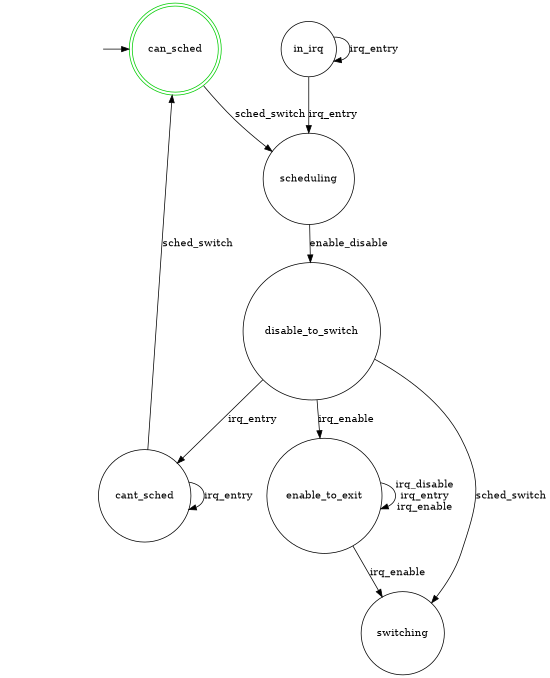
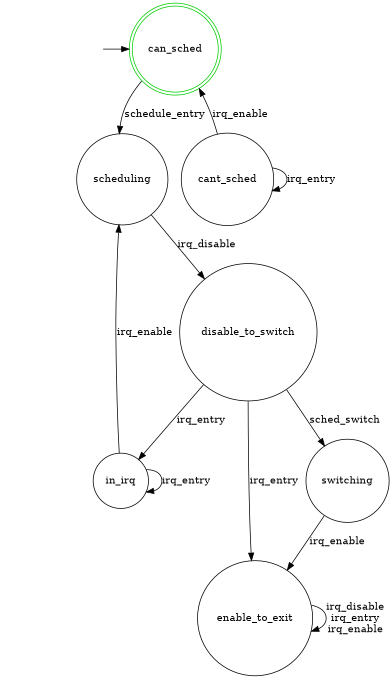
  digraph {
    node [shape=circle]
    __init_can_sched [shape=plaintext style=invis]
    n2 [color=green3 label=can_sched shape=doublecircle]
    n3 [label=cant_sched]
    n4 [label=disable_to_switch]
    n5 [label=enable_to_exit]
    n6 [label=in_irq]
    n7 [label=scheduling]
    n8 [label=switching]
    subgraph sub_1 {
      __init_can_sched
    }
    subgraph sub_2 {
      n2
    }
    subgraph sub_3 {
      n2
    }
    subgraph sub_4 {
      n3
    }
    subgraph sub_5 {
      n4
    }
    subgraph sub_6 {
      n5
    }
    subgraph sub_7 {
      n6
    }
    subgraph sub_8 {
      n7
    }
    subgraph sub_9 {
      n8
    }
    subgraph sub_10 {
      rank=min
      __init_can_sched
      n2
    }
    __init_can_sched -> n2
-   n2 -> n7 [label=sched_switch]
-   n3 -> n2 [label=sched_switch]
+   n2 -> n7 [label=schedule_entry]
+   n3 -> n2 [label=irq_enable]
    n3 -> n3 [label=irq_entry]
-   n4 -> n5 [label=irq_enable]
-   n4 -> n3 [label=irq_entry]
+   n4 -> n5 [label=irq_entry]
+   n4 -> n6 [label=irq_entry]
    n4 -> n8 [label=sched_switch]
    n5 -> n5 [label="irq_disable\nirq_entry\nirq_enable"]
    n6 -> n6 [label=irq_entry]
-   n6 -> n7 [label=irq_entry]
-   n7 -> n4 [label=enable_disable]
-   n5 -> n8 [label=irq_enable]
+   n6 -> n7 [label=irq_enable]
+   n7 -> n4 [label=irq_disable]
+   n8 -> n5 [label=irq_enable]
  }
